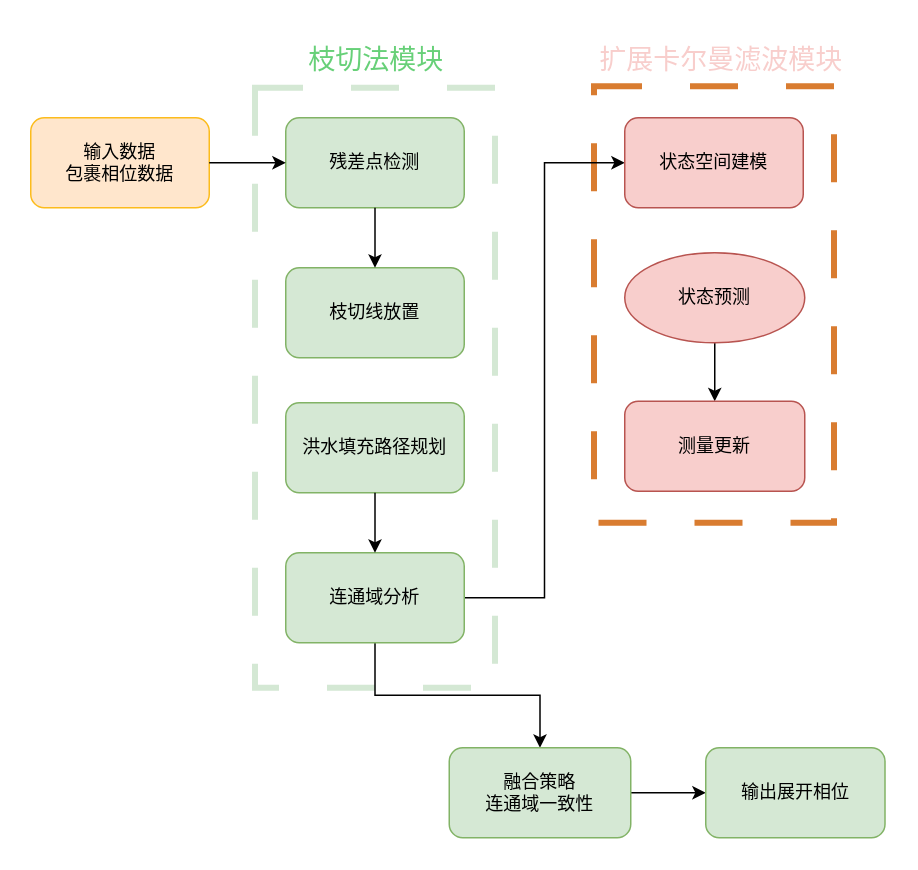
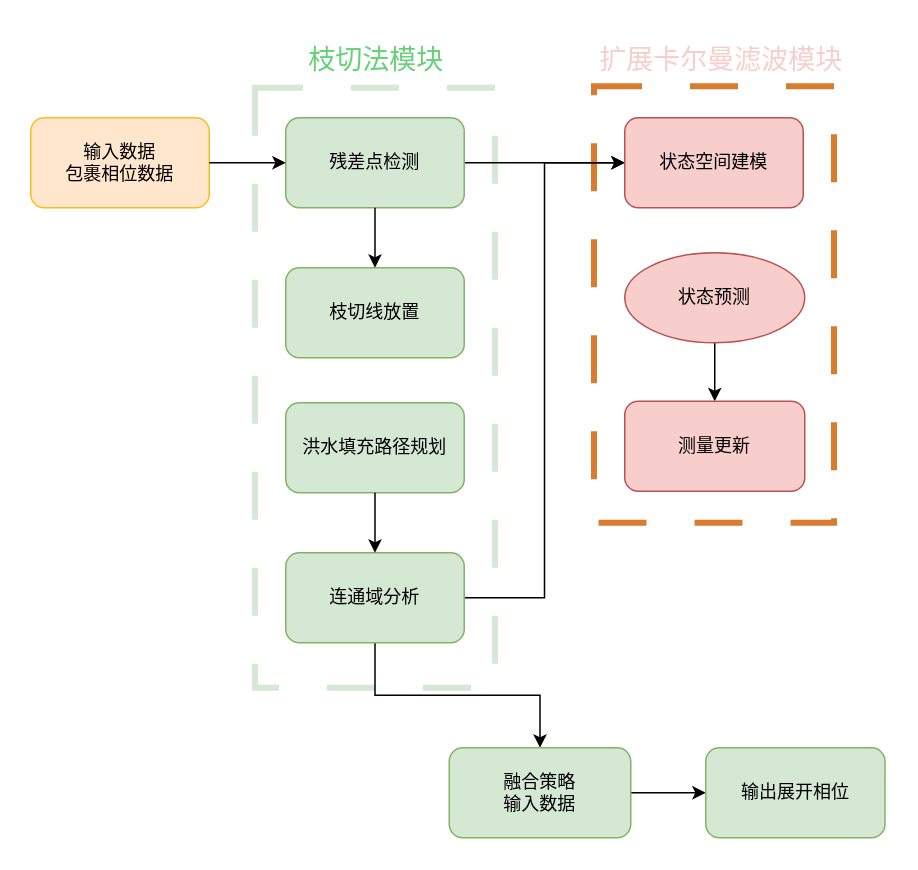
  <mxCell id="0" />
  <mxCell id="1" parent="0" />
  <mxCell id="2" value="" style="rounded=0;whiteSpace=wrap;html=1;dashed=1;dashPattern=8 8;strokeWidth=4;strokeColor=light-dark(#d97c30, #ededed);" vertex="1" parent="1"><mxGeometry x="395.5" y="57" width="160" height="291" as="geometry" /></mxCell>
  <mxCell id="3" value="" style="rounded=0;whiteSpace=wrap;html=1;dashed=1;dashPattern=8 8;strokeWidth=4;strokeColor=light-dark(#d4e8d4, #ededed);" vertex="1" parent="1"><mxGeometry x="169.5" y="58" width="160" height="400" as="geometry" /></mxCell>
  <mxCell id="4" value="输入数据&lt;div&gt;包裹相位数据&lt;/div&gt;" style="rounded=1;whiteSpace=wrap;html=1;fillColor=#ffe6cc;strokeColor=light-dark(#fcbc1d, #996500);fillStyle=auto;" vertex="1" parent="1"><mxGeometry x="20" y="78" width="119" height="60" as="geometry" /></mxCell>
+ <mxCell id="5" value="" style="edgeStyle=orthogonalEdgeStyle;rounded=0;orthogonalLoop=1;jettySize=auto;html=1;" edge="1" parent="1" source="6" target="12"><mxGeometry relative="1" as="geometry" /></mxCell>
  <mxCell id="6" value="残差点检测" style="rounded=1;whiteSpace=wrap;html=1;fillColor=#d5e8d4;strokeColor=#82b366;" vertex="1" parent="1"><mxGeometry x="190" y="78" width="119" height="60" as="geometry" /></mxCell>
  <mxCell id="7" value="枝切线放置" style="rounded=1;whiteSpace=wrap;html=1;fillColor=#d5e8d4;strokeColor=#82b366;" vertex="1" parent="1"><mxGeometry x="190" y="178" width="119" height="60" as="geometry" /></mxCell>
  <mxCell id="8" value="洪水填充路径规划" style="rounded=1;whiteSpace=wrap;html=1;fillColor=#d5e8d4;strokeColor=#82b366;" vertex="1" parent="1"><mxGeometry x="190" y="268" width="119" height="60" as="geometry" /></mxCell>
  <mxCell id="9" style="edgeStyle=orthogonalEdgeStyle;rounded=0;orthogonalLoop=1;jettySize=auto;html=1;exitX=1;exitY=0.5;exitDx=0;exitDy=0;entryX=0;entryY=0.5;entryDx=0;entryDy=0;" edge="1" parent="1" source="11" target="12"><mxGeometry relative="1" as="geometry" /></mxCell>
  <mxCell id="10" value="" style="edgeStyle=orthogonalEdgeStyle;rounded=0;orthogonalLoop=1;jettySize=auto;html=1;" edge="1" parent="1" source="11" target="20"><mxGeometry relative="1" as="geometry" /></mxCell>
  <mxCell id="11" value="连通域分析" style="rounded=1;whiteSpace=wrap;html=1;fillColor=#d5e8d4;strokeColor=#82b366;" vertex="1" parent="1"><mxGeometry x="190" y="368" width="119" height="60" as="geometry" /></mxCell>
  <mxCell id="12" value="状态空间建模" style="rounded=1;whiteSpace=wrap;html=1;fillColor=#f8cecc;strokeColor=#b85450;" vertex="1" parent="1"><mxGeometry x="416" y="78" width="119" height="60" as="geometry" /></mxCell>
  <mxCell id="13" value="" style="endArrow=classic;html=1;rounded=0;exitX=1;exitY=0.5;exitDx=0;exitDy=0;entryX=0;entryY=0.5;entryDx=0;entryDy=0;" edge="1" parent="1" source="4" target="6"><mxGeometry width="50" height="50" relative="1" as="geometry"><mxPoint x="400" y="258" as="sourcePoint" /><mxPoint x="450" y="208" as="targetPoint" /><Array as="points"><mxPoint x="160" y="108" /><mxPoint x="170" y="108" /></Array></mxGeometry></mxCell>
  <mxCell id="14" value="" style="endArrow=classic;html=1;rounded=0;exitX=0.5;exitY=1;exitDx=0;exitDy=0;entryX=0.5;entryY=0;entryDx=0;entryDy=0;" edge="1" parent="1" source="6" target="7"><mxGeometry width="50" height="50" relative="1" as="geometry"><mxPoint x="149" y="118" as="sourcePoint" /><mxPoint x="200" y="118" as="targetPoint" /><Array as="points" /></mxGeometry></mxCell>
  <mxCell id="15" value="" style="endArrow=classic;html=1;rounded=0;exitX=0.5;exitY=1;exitDx=0;exitDy=0;entryX=0.5;entryY=0;entryDx=0;entryDy=0;" edge="1" parent="1" source="8" target="11"><mxGeometry width="50" height="50" relative="1" as="geometry"><mxPoint x="260" y="332" as="sourcePoint" /><mxPoint x="260" y="362" as="targetPoint" /><Array as="points" /></mxGeometry></mxCell>
  <mxCell id="16" value="" style="edgeStyle=orthogonalEdgeStyle;rounded=0;orthogonalLoop=1;jettySize=auto;html=1;" edge="1" parent="1" source="17" target="18"><mxGeometry relative="1" as="geometry" /></mxCell>
  <mxCell id="17" value="状态预测" style="ellipse;whiteSpace=wrap;html=1;fillColor=#f8cecc;strokeColor=#b85450;" vertex="1" parent="1"><mxGeometry x="416" y="168" width="120" height="60" as="geometry" /></mxCell>
  <mxCell id="18" value="测量更新" style="whiteSpace=wrap;html=1;rounded=1;fillColor=#f8cecc;strokeColor=#b85450;" vertex="1" parent="1"><mxGeometry x="416" y="267" width="120" height="60" as="geometry" /></mxCell>
  <mxCell id="19" value="" style="edgeStyle=orthogonalEdgeStyle;rounded=0;orthogonalLoop=1;jettySize=auto;html=1;" edge="1" parent="1" source="20" target="21"><mxGeometry relative="1" as="geometry" /></mxCell>
- <mxCell id="20" value="融合策略&lt;div&gt;连通域一致性&lt;/div&gt;" style="whiteSpace=wrap;html=1;fillColor=#d5e8d4;strokeColor=#82b366;rounded=1;" vertex="1" parent="1"><mxGeometry x="299" y="498" width="121" height="60" as="geometry" /></mxCell>
+ <mxCell id="20" value="融合策略&lt;div&gt;输入数据&lt;/div&gt;" style="whiteSpace=wrap;html=1;fillColor=#d5e8d4;strokeColor=#82b366;rounded=1;" vertex="1" parent="1"><mxGeometry x="299" y="498" width="121" height="60" as="geometry" /></mxCell>
  <mxCell id="21" value="输出展开相位" style="whiteSpace=wrap;html=1;fillColor=#d5e8d4;strokeColor=#82b366;rounded=1;" vertex="1" parent="1"><mxGeometry x="470" y="498" width="119.5" height="60" as="geometry" /></mxCell>
  <mxCell id="22" value="&lt;font style=&quot;color: rgb(103, 208, 120); font-size: 18px;&quot;&gt;枝切法模块&lt;/font&gt;" style="text;html=1;align=center;verticalAlign=middle;resizable=0;points=[];autosize=1;strokeColor=none;fillColor=none;" vertex="1" parent="1"><mxGeometry x="194.5" y="20" width="110" height="40" as="geometry" /></mxCell>
  <mxCell id="23" value="&lt;font style=&quot;color: light-dark(rgb(248, 206, 204), rgb(237, 237, 237)); font-size: 18px;&quot;&gt;扩展卡尔曼滤波模块&lt;/font&gt;" style="text;html=1;align=center;verticalAlign=middle;resizable=0;points=[];autosize=1;strokeColor=none;fillColor=none;fontSize=13;" vertex="1" parent="1"><mxGeometry x="385" y="20" width="190" height="40" as="geometry" /></mxCell>
